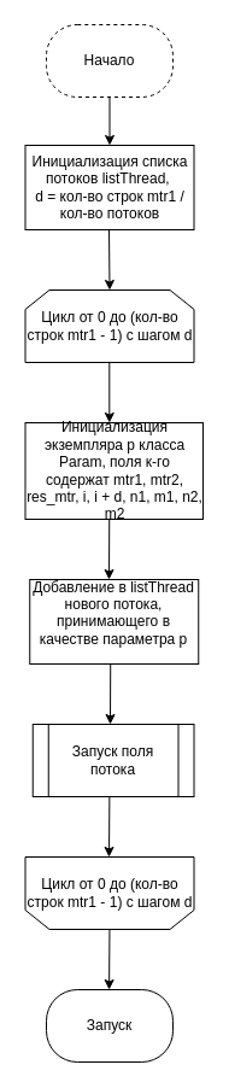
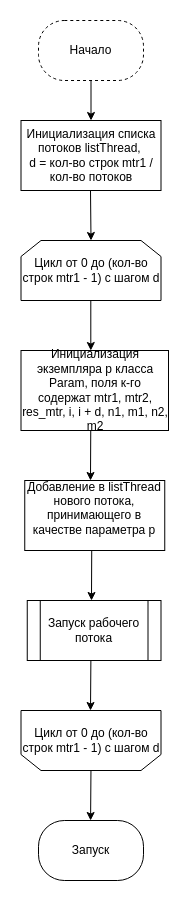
  <mxCell id="0" />
  <mxCell id="1" parent="0" />
  <mxCell id="2" value="" style="endArrow=classic;html=1;entryX=0.5;entryY=0;entryDx=0;entryDy=0;" parent="1" target="3" edge="1" source="8"><mxGeometry width="50" height="50" relative="1" as="geometry"><mxPoint x="90" y="90" as="sourcePoint" /><mxPoint x="90" y="120" as="targetPoint" /></mxGeometry></mxCell>
  <mxCell id="3" value="Инициализация списка потоков listThread,&amp;nbsp;&lt;br&gt;d = кол-во строк mtr1 / кол-во потоков" style="rounded=0;whiteSpace=wrap;html=1;" parent="1" vertex="1"><mxGeometry x="20.5" y="120" width="140" height="70" as="geometry" /></mxCell>
  <mxCell id="4" value="" style="endArrow=classic;html=1;entryX=0.5;entryY=0;entryDx=0;entryDy=0;" parent="1" edge="1" target="6"><mxGeometry width="50" height="50" relative="1" as="geometry"><mxPoint x="90" y="190" as="sourcePoint" /><mxPoint x="90" y="240" as="targetPoint" /></mxGeometry></mxCell>
  <mxCell id="5" value="" style="endArrow=classic;html=1;" parent="1" edge="1"><mxGeometry width="50" height="50" relative="1" as="geometry"><mxPoint x="90.3" y="300" as="sourcePoint" /><mxPoint x="90.3" y="350" as="targetPoint" /></mxGeometry></mxCell>
  <mxCell id="6" value="&lt;span&gt;Цикл от 0 до (кол-во строк mtr1 - 1) с шагом d&lt;/span&gt;" style="shape=loopLimit;whiteSpace=wrap;html=1;" parent="1" vertex="1"><mxGeometry x="20.5" y="240" width="140" height="60" as="geometry" /></mxCell>
  <mxCell id="7" value="Цикл от 0 до (кол-во строк mtr1 - 1) с шагом d" style="shape=loopLimit;whiteSpace=wrap;html=1;direction=west;" parent="1" vertex="1"><mxGeometry x="20.5" y="710" width="140" height="60" as="geometry" /></mxCell>
  <mxCell id="8" value="Начало" style="rounded=1;whiteSpace=wrap;html=1;arcSize=43;dashed=1;" parent="1" vertex="1"><mxGeometry x="38" y="20" width="105" height="60" as="geometry" /></mxCell>
  <mxCell id="9" value="Запуск" style="rounded=1;whiteSpace=wrap;html=1;arcSize=43;" parent="1" vertex="1"><mxGeometry x="38" y="820" width="105" height="60" as="geometry" /></mxCell>
  <mxCell id="10" value="" style="endArrow=classic;html=1;" edge="1" parent="1"><mxGeometry width="50" height="50" relative="1" as="geometry"><mxPoint x="90.3" y="420" as="sourcePoint" /><mxPoint x="90" y="480" as="targetPoint" /></mxGeometry></mxCell>
- <mxCell id="11" value="Запуск поля потока" style="shape=process;whiteSpace=wrap;html=1;backgroundOutline=1;" vertex="1" parent="1"><mxGeometry x="26.75" y="600" width="133.75" height="60" as="geometry" /></mxCell>
+ <mxCell id="11" value="Запуск рабочего потока" style="shape=process;whiteSpace=wrap;html=1;backgroundOutline=1;" vertex="1" parent="1"><mxGeometry x="26.75" y="600" width="133.75" height="60" as="geometry" /></mxCell>
  <mxCell id="12" value="Инициализация экземпляра p класса Param, поля к-го содержат mtr1, mtr2, res_mtr,&amp;nbsp;i, i + d, n1, m1, n2, m2" style="rounded=0;whiteSpace=wrap;html=1;" vertex="1" parent="1"><mxGeometry x="20.5" y="350" width="147.5" height="80" as="geometry" /></mxCell>
  <mxCell id="13" value="Добавление в&amp;nbsp;listThread нового потока, принимающего в качестве параметра p&lt;br&gt;&amp;nbsp;" style="rounded=0;whiteSpace=wrap;html=1;" vertex="1" parent="1"><mxGeometry x="24.25" y="480" width="140" height="70" as="geometry" /></mxCell>
  <mxCell id="14" value="" style="endArrow=classic;html=1;" edge="1" parent="1"><mxGeometry width="50" height="50" relative="1" as="geometry"><mxPoint x="91.22" y="550" as="sourcePoint" /><mxPoint x="91" y="600" as="targetPoint" /></mxGeometry></mxCell>
  <mxCell id="15" value="" style="endArrow=classic;html=1;" edge="1" parent="1"><mxGeometry width="50" height="50" relative="1" as="geometry"><mxPoint x="90.38" y="660" as="sourcePoint" /><mxPoint x="90" y="710" as="targetPoint" /></mxGeometry></mxCell>
  <mxCell id="16" value="" style="endArrow=classic;html=1;" edge="1" parent="1"><mxGeometry width="50" height="50" relative="1" as="geometry"><mxPoint x="90.46" y="770" as="sourcePoint" /><mxPoint x="90.08" y="820" as="targetPoint" /></mxGeometry></mxCell>
